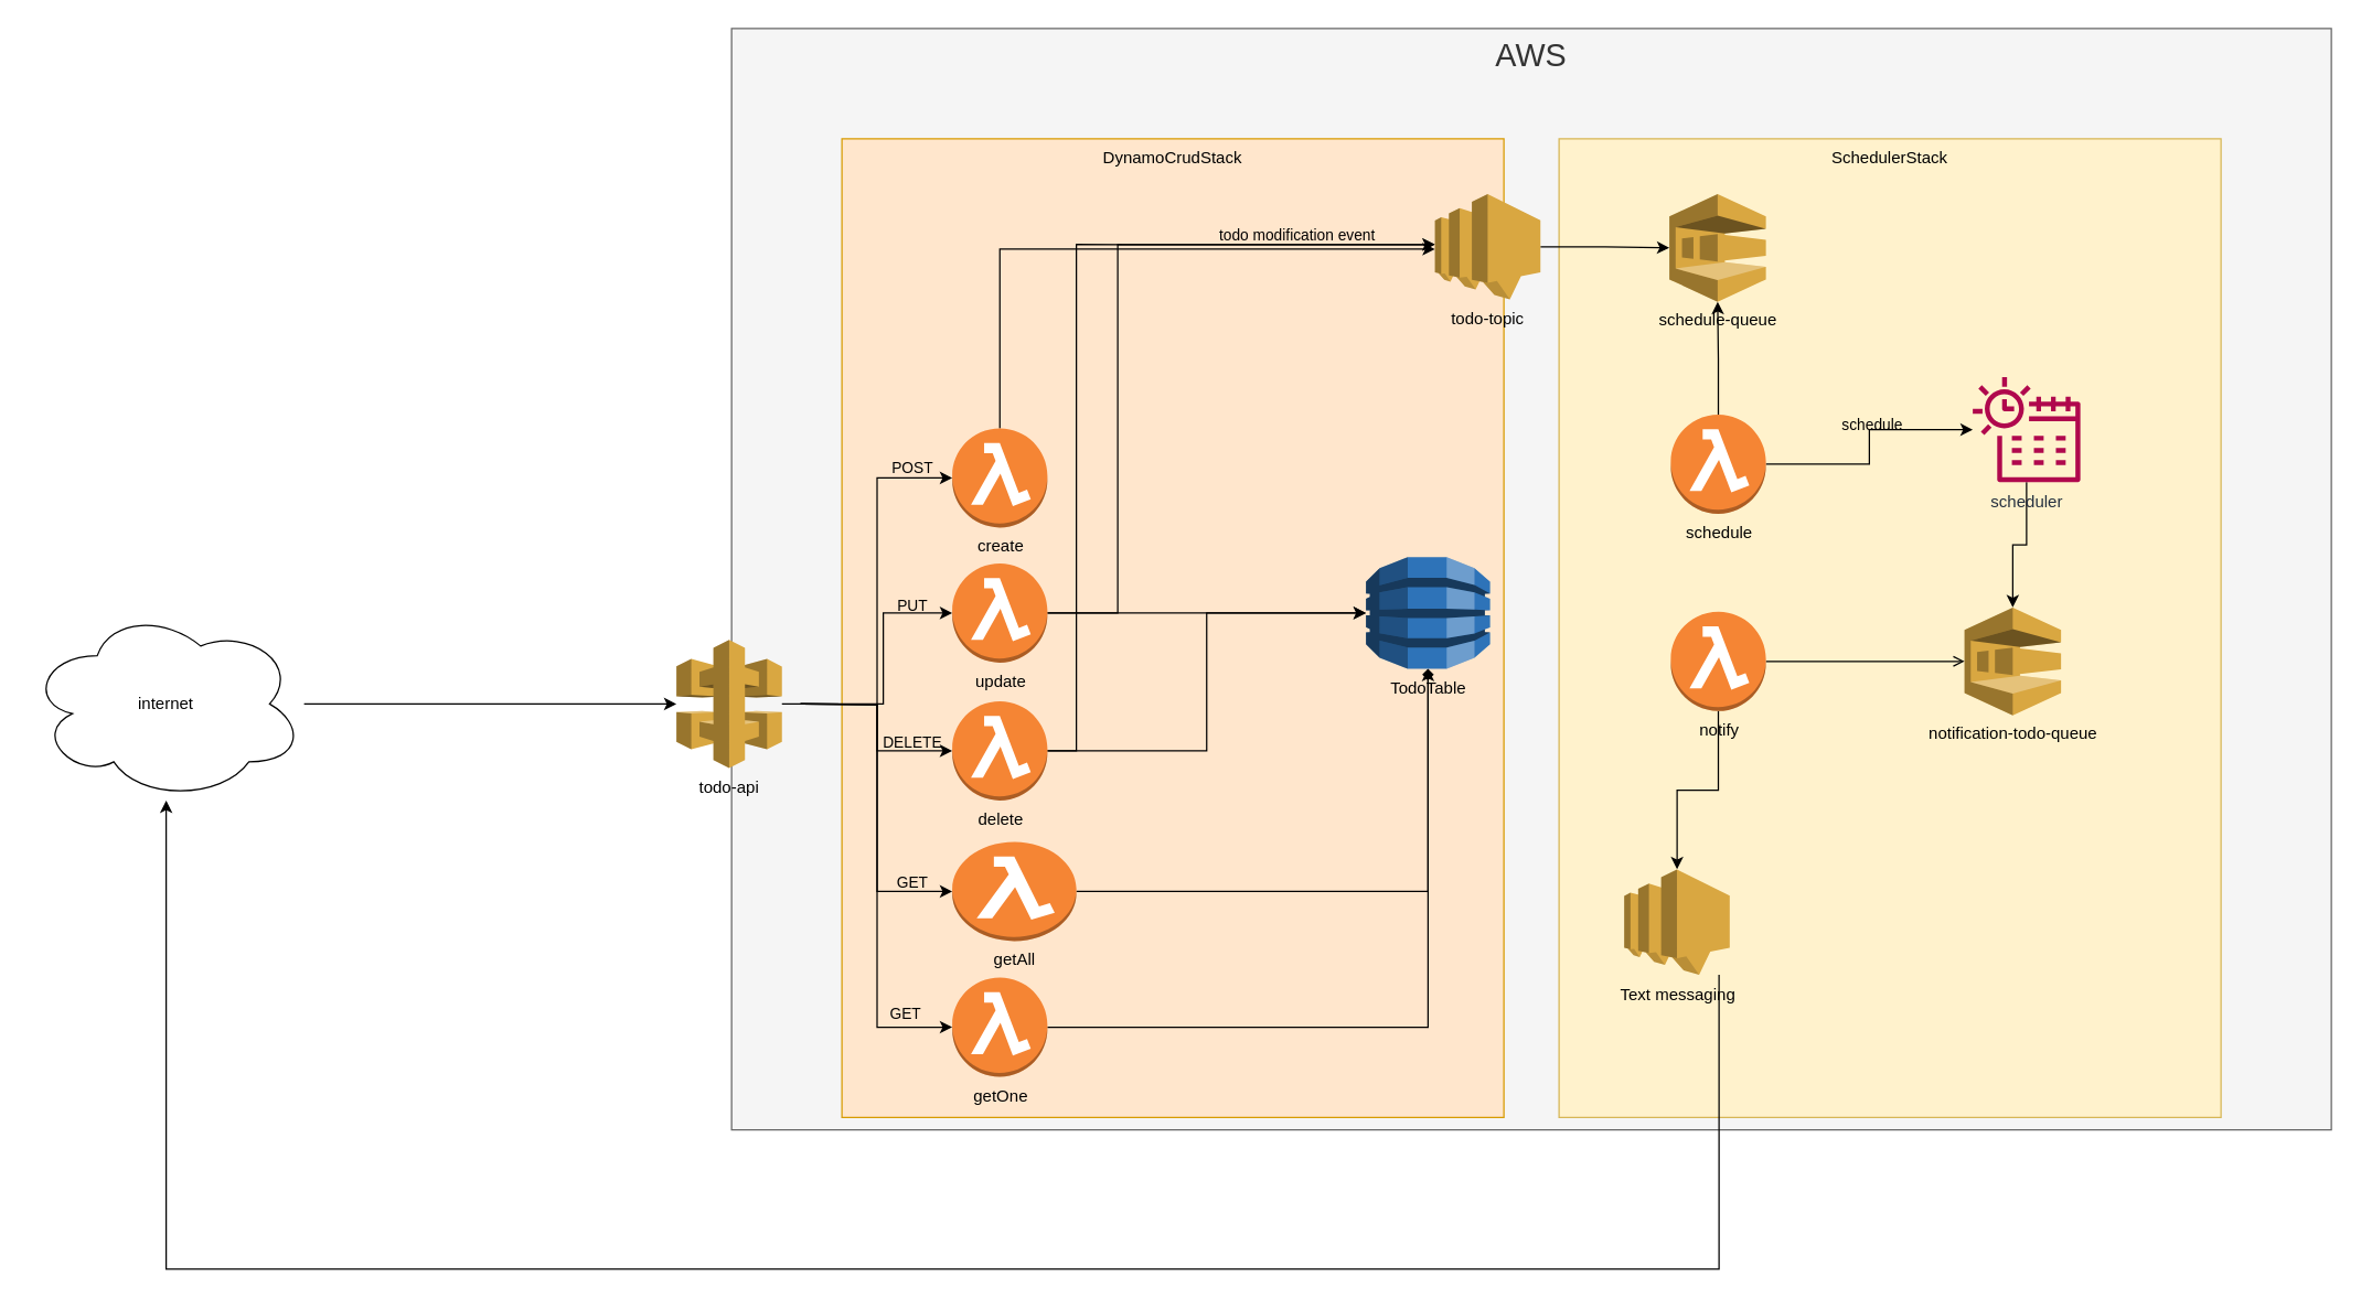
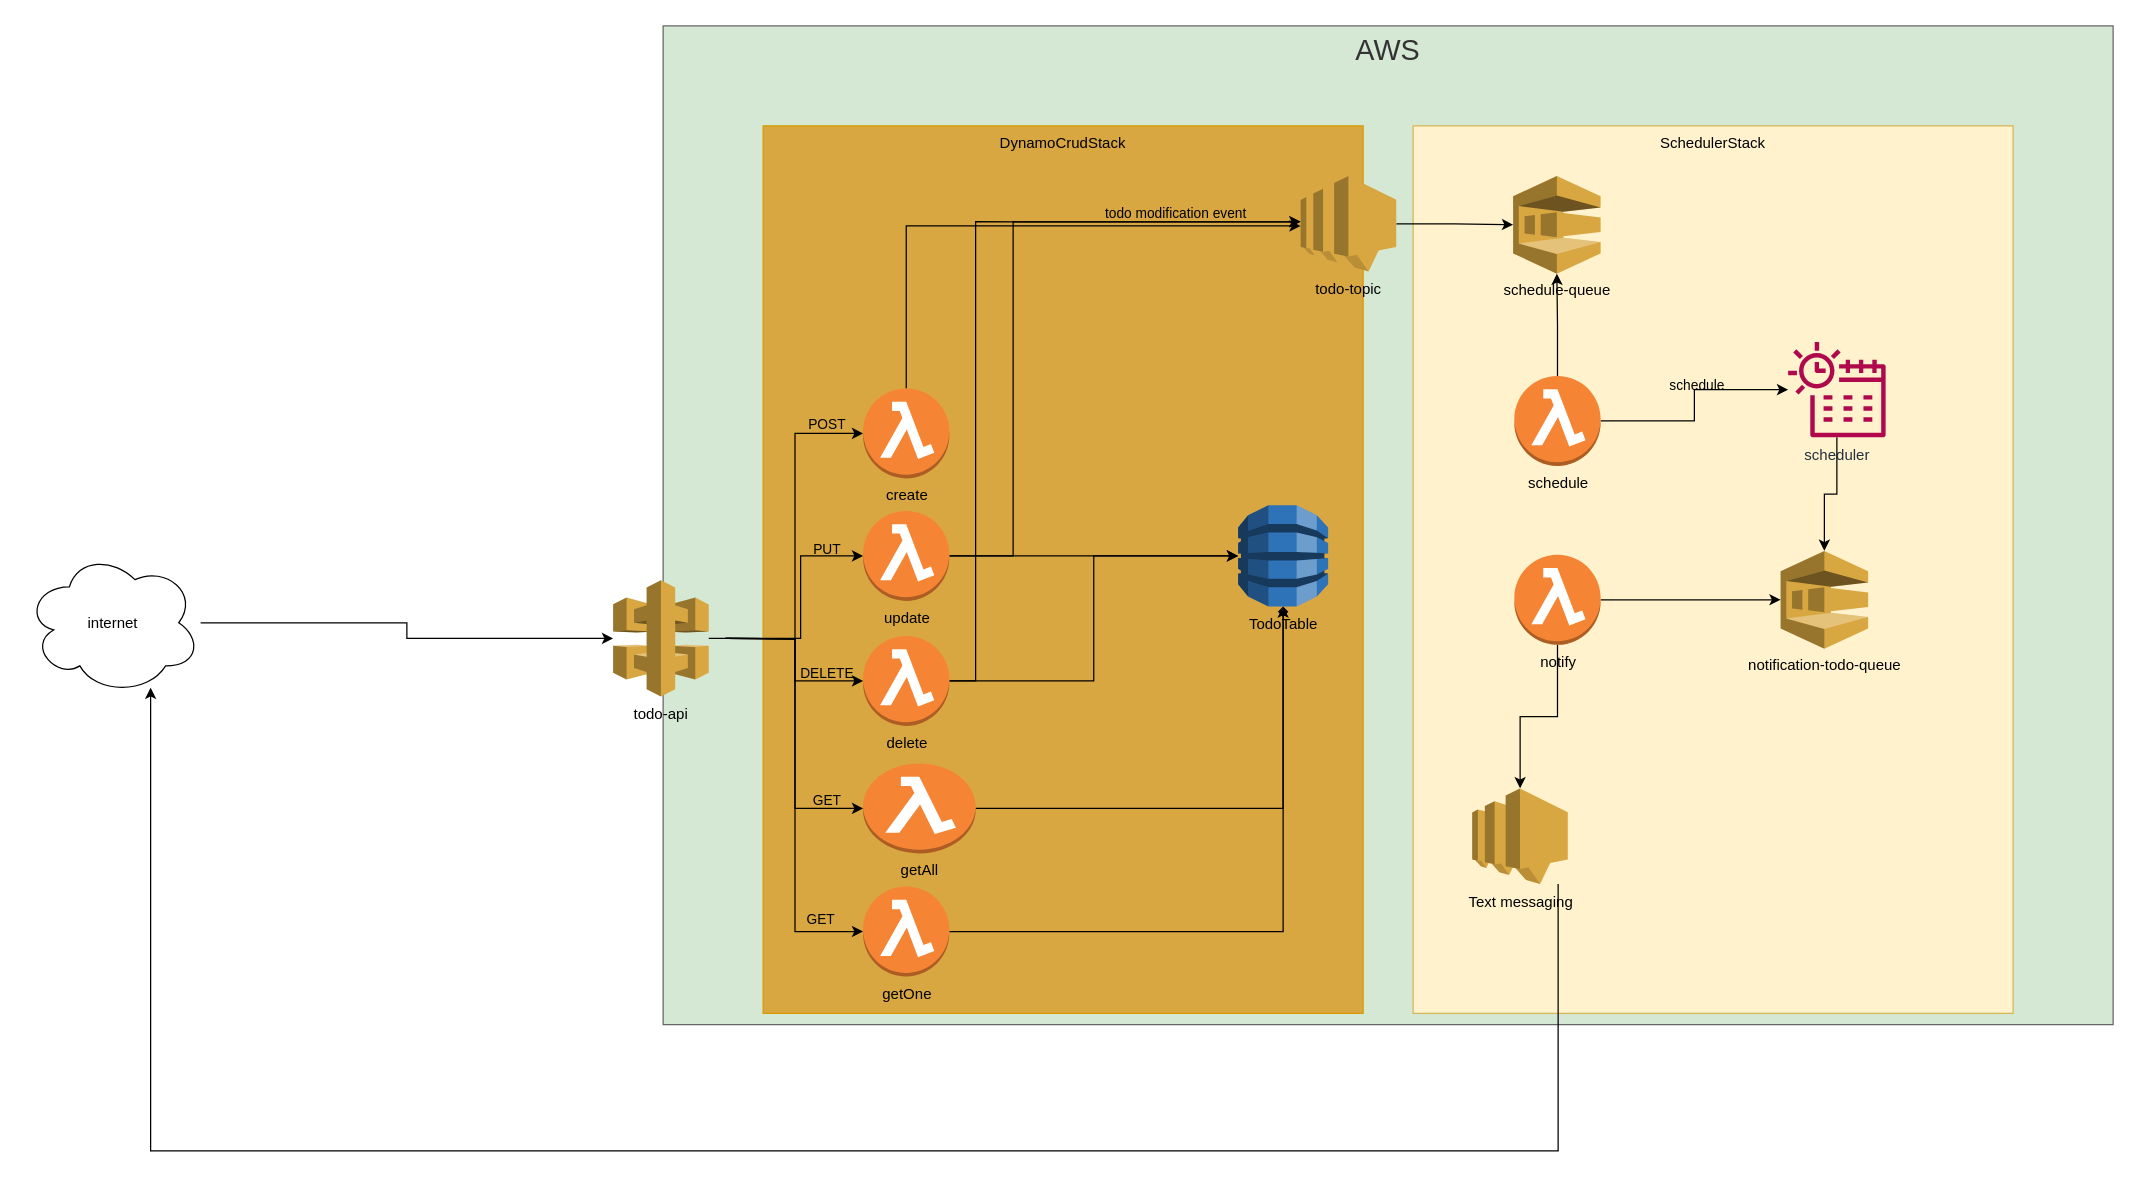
  <mxCell id="0" />
  <mxCell id="1" parent="0" />
- <mxCell id="2" value="AWS" style="rounded=0;whiteSpace=wrap;html=1;verticalAlign=top;fontSize=23;fontStyle=0;fillColor=#f5f5f5;strokeColor=#666666;fontColor=#333333;" vertex="1" parent="1"><mxGeometry x="530" y="20" width="1160" height="799" as="geometry" /></mxCell>
+ <mxCell id="2" value="AWS" style="rounded=0;whiteSpace=wrap;html=1;verticalAlign=top;fontSize=23;fontStyle=0;fillColor=#d5e8d4;strokeColor=#666666;fontColor=#333333;" vertex="1" parent="1"><mxGeometry x="530" y="20" width="1160" height="799" as="geometry" /></mxCell>
  <mxCell id="3" value="SchedulerStack" style="rounded=0;whiteSpace=wrap;html=1;verticalAlign=top;fillColor=#fff2cc;strokeColor=#d6b656;" vertex="1" parent="1"><mxGeometry x="1130" y="100" width="480" height="710" as="geometry" /></mxCell>
- <mxCell id="4" value="DynamoCrudStack" style="rounded=0;whiteSpace=wrap;html=1;verticalAlign=top;fillColor=#ffe6cc;strokeColor=#d79b00;" vertex="1" parent="1"><mxGeometry x="610" y="100" width="480" height="710" as="geometry" /></mxCell>
+ <mxCell id="4" value="DynamoCrudStack" style="rounded=0;whiteSpace=wrap;html=1;verticalAlign=top;fillColor=#d9a741;strokeColor=#d79b00;" vertex="1" parent="1"><mxGeometry x="610" y="100" width="480" height="710" as="geometry" /></mxCell>
  <mxCell id="5" style="edgeStyle=orthogonalEdgeStyle;rounded=0;orthogonalLoop=1;jettySize=auto;html=1;entryX=0;entryY=0.5;entryDx=0;entryDy=0;entryPerimeter=0;" edge="1" parent="1" target="16"><mxGeometry relative="1" as="geometry"><mxPoint x="580" y="510" as="sourcePoint" /></mxGeometry></mxCell>
  <mxCell id="6" value="POST" style="edgeLabel;html=1;align=center;verticalAlign=middle;resizable=0;points=[];labelBackgroundColor=none;" vertex="1" connectable="0" parent="5"><mxGeometry x="0.27" y="-1" relative="1" as="geometry"><mxPoint x="24" y="-54" as="offset" /></mxGeometry></mxCell>
  <mxCell id="7" style="edgeStyle=orthogonalEdgeStyle;rounded=0;orthogonalLoop=1;jettySize=auto;html=1;" edge="1" parent="1" target="23"><mxGeometry relative="1" as="geometry"><mxPoint x="580" y="510" as="sourcePoint" /></mxGeometry></mxCell>
  <mxCell id="8" value="DELETE" style="edgeLabel;html=1;align=center;verticalAlign=middle;resizable=0;points=[];labelBackgroundColor=none;" vertex="1" connectable="0" parent="7"><mxGeometry x="0.417" y="2" relative="1" as="geometry"><mxPoint x="12" y="-5" as="offset" /></mxGeometry></mxCell>
  <mxCell id="9" style="edgeStyle=orthogonalEdgeStyle;rounded=0;orthogonalLoop=1;jettySize=auto;html=1;entryX=0;entryY=0.5;entryDx=0;entryDy=0;entryPerimeter=0;" edge="1" parent="1" target="25"><mxGeometry relative="1" as="geometry"><mxPoint x="580" y="510" as="sourcePoint" /></mxGeometry></mxCell>
  <mxCell id="10" value="GET" style="edgeLabel;html=1;align=center;verticalAlign=middle;resizable=0;points=[];labelBackgroundColor=none;" vertex="1" connectable="0" parent="9"><mxGeometry x="0.285" y="2" relative="1" as="geometry"><mxPoint x="23" y="27" as="offset" /></mxGeometry></mxCell>
  <mxCell id="11" style="edgeStyle=orthogonalEdgeStyle;rounded=0;orthogonalLoop=1;jettySize=auto;html=1;entryX=0;entryY=0.5;entryDx=0;entryDy=0;entryPerimeter=0;" edge="1" parent="1" target="27"><mxGeometry relative="1" as="geometry"><mxPoint x="580" y="510" as="sourcePoint" /></mxGeometry></mxCell>
  <mxCell id="12" value="GET" style="edgeLabel;html=1;align=center;verticalAlign=middle;resizable=0;points=[];labelBackgroundColor=none;" vertex="1" connectable="0" parent="11"><mxGeometry x="0.797" y="1" relative="1" as="geometry"><mxPoint x="1" y="-9" as="offset" /></mxGeometry></mxCell>
  <mxCell id="13" style="edgeStyle=orthogonalEdgeStyle;rounded=0;orthogonalLoop=1;jettySize=auto;html=1;" edge="1" parent="1" source="14" target="31"><mxGeometry relative="1" as="geometry"><mxPoint x="460" y="510" as="targetPoint" /></mxGeometry></mxCell>
- <mxCell id="14" value="internet" style="ellipse;shape=cloud;whiteSpace=wrap;html=1;" vertex="1" parent="1"><mxGeometry x="20" y="440" width="200" height="140" as="geometry" /></mxCell>
+ <mxCell id="14" value="internet" style="ellipse;shape=cloud;whiteSpace=wrap;html=1;" vertex="1" parent="1"><mxGeometry x="20" y="440" width="140" height="115" as="geometry" /></mxCell>
  <mxCell id="15" style="edgeStyle=orthogonalEdgeStyle;rounded=0;orthogonalLoop=1;jettySize=auto;html=1;" edge="1" parent="1" source="16" target="33"><mxGeometry relative="1" as="geometry"><Array as="points"><mxPoint x="725" y="180" /></Array></mxGeometry></mxCell>
  <mxCell id="16" value="create" style="outlineConnect=0;dashed=0;verticalLabelPosition=bottom;verticalAlign=top;align=center;html=1;shape=mxgraph.aws3.lambda_function;fillColor=#F58534;gradientColor=none;" vertex="1" parent="1"><mxGeometry x="690" y="310" width="69" height="72" as="geometry" /></mxCell>
  <mxCell id="17" style="edgeStyle=orthogonalEdgeStyle;rounded=0;orthogonalLoop=1;jettySize=auto;html=1;" edge="1" parent="1" source="19" target="28"><mxGeometry relative="1" as="geometry" /></mxCell>
  <mxCell id="18" style="edgeStyle=orthogonalEdgeStyle;rounded=0;orthogonalLoop=1;jettySize=auto;html=1;entryX=0;entryY=0.48;entryDx=0;entryDy=0;entryPerimeter=0;" edge="1" parent="1" source="19" target="33"><mxGeometry relative="1" as="geometry"><Array as="points"><mxPoint x="810" y="444" /><mxPoint x="810" y="177" /></Array></mxGeometry></mxCell>
  <mxCell id="19" value="update" style="outlineConnect=0;dashed=0;verticalLabelPosition=bottom;verticalAlign=top;align=center;html=1;shape=mxgraph.aws3.lambda_function;fillColor=#F58534;gradientColor=none;" vertex="1" parent="1"><mxGeometry x="690" y="408" width="69" height="72" as="geometry" /></mxCell>
  <mxCell id="20" style="edgeStyle=orthogonalEdgeStyle;rounded=0;orthogonalLoop=1;jettySize=auto;html=1;entryX=0;entryY=0.5;entryDx=0;entryDy=0;entryPerimeter=0;" edge="1" parent="1" source="23" target="28"><mxGeometry relative="1" as="geometry" /></mxCell>
  <mxCell id="21" style="edgeStyle=orthogonalEdgeStyle;rounded=0;orthogonalLoop=1;jettySize=auto;html=1;entryX=0;entryY=0.48;entryDx=0;entryDy=0;entryPerimeter=0;" edge="1" parent="1" source="23" target="33"><mxGeometry relative="1" as="geometry"><Array as="points"><mxPoint x="780" y="544" /><mxPoint x="780" y="177" /></Array></mxGeometry></mxCell>
  <mxCell id="22" value="todo modification event" style="edgeLabel;html=1;align=center;verticalAlign=middle;resizable=0;points=[];labelBackgroundColor=none;" vertex="1" connectable="0" parent="21"><mxGeometry x="0.692" y="-2" relative="1" as="geometry"><mxPoint y="-9" as="offset" /></mxGeometry></mxCell>
  <mxCell id="23" value="delete" style="outlineConnect=0;dashed=0;verticalLabelPosition=bottom;verticalAlign=top;align=center;html=1;shape=mxgraph.aws3.lambda_function;fillColor=#F58534;gradientColor=none;" vertex="1" parent="1"><mxGeometry x="690" y="508" width="69" height="72" as="geometry" /></mxCell>
  <mxCell id="24" style="edgeStyle=orthogonalEdgeStyle;rounded=0;orthogonalLoop=1;jettySize=auto;html=1;" edge="1" parent="1" source="25" target="28"><mxGeometry relative="1" as="geometry" /></mxCell>
  <mxCell id="25" value="getAll" style="outlineConnect=0;dashed=0;verticalLabelPosition=bottom;verticalAlign=top;align=center;html=1;shape=mxgraph.aws3.lambda_function;fillColor=#F58534;gradientColor=none;" vertex="1" parent="1"><mxGeometry x="690" y="610" width="90" height="72" as="geometry" /></mxCell>
  <mxCell id="26" style="edgeStyle=orthogonalEdgeStyle;rounded=0;orthogonalLoop=1;jettySize=auto;html=1;entryX=0.5;entryY=1;entryDx=0;entryDy=0;entryPerimeter=0;endArrow=diamond;" edge="1" parent="1" source="27" target="28"><mxGeometry relative="1" as="geometry" /></mxCell>
  <mxCell id="27" value="getOne" style="outlineConnect=0;dashed=0;verticalLabelPosition=bottom;verticalAlign=top;align=center;html=1;shape=mxgraph.aws3.lambda_function;fillColor=#F58534;gradientColor=none;" vertex="1" parent="1"><mxGeometry x="690" y="708.5" width="69" height="72" as="geometry" /></mxCell>
- <mxCell id="28" value="TodoTable" style="outlineConnect=0;dashed=0;verticalLabelPosition=bottom;verticalAlign=top;align=center;html=1;shape=mxgraph.aws3.dynamo_db;fillColor=#2E73B8;gradientColor=none;" vertex="1" parent="1"><mxGeometry x="990" y="403.5" width="90" height="81" as="geometry" /></mxCell>
+ <mxCell id="28" value="TodoTable" style="outlineConnect=0;dashed=0;verticalLabelPosition=bottom;verticalAlign=top;align=center;html=1;shape=mxgraph.aws3.dynamo_db;fillColor=#2E73B8;gradientColor=none;" vertex="1" parent="1"><mxGeometry x="990" y="403.5" width="72" height="81" as="geometry" /></mxCell>
  <mxCell id="29" style="edgeStyle=orthogonalEdgeStyle;rounded=0;orthogonalLoop=1;jettySize=auto;html=1;entryX=0;entryY=0.5;entryDx=0;entryDy=0;entryPerimeter=0;" edge="1" parent="1"><mxGeometry relative="1" as="geometry"><mxPoint x="566.5" y="510" as="sourcePoint" /><mxPoint x="690" y="444" as="targetPoint" /><Array as="points"><mxPoint x="640" y="510" /><mxPoint x="640" y="444" /></Array></mxGeometry></mxCell>
  <mxCell id="30" value="PUT" style="edgeLabel;html=1;align=center;verticalAlign=middle;resizable=0;points=[];labelBackgroundColor=none;" vertex="1" connectable="0" parent="29"><mxGeometry x="0.673" y="-1" relative="1" as="geometry"><mxPoint x="1" y="-7" as="offset" /></mxGeometry></mxCell>
  <mxCell id="31" value="todo-api" style="outlineConnect=0;dashed=0;verticalLabelPosition=bottom;verticalAlign=top;align=center;html=1;shape=mxgraph.aws3.api_gateway;fillColor=#D9A741;gradientColor=none;" vertex="1" parent="1"><mxGeometry x="490" y="463.5" width="76.5" height="93" as="geometry" /></mxCell>
  <mxCell id="32" style="edgeStyle=orthogonalEdgeStyle;rounded=0;orthogonalLoop=1;jettySize=auto;html=1;entryX=0;entryY=0.5;entryDx=0;entryDy=0;entryPerimeter=0;" edge="1" parent="1" source="33" target="38"><mxGeometry relative="1" as="geometry" /></mxCell>
  <mxCell id="33" value="todo-topic" style="outlineConnect=0;dashed=0;verticalLabelPosition=bottom;verticalAlign=top;align=center;html=1;shape=mxgraph.aws3.sns;fillColor=#D9A741;gradientColor=none;" vertex="1" parent="1"><mxGeometry x="1040" y="140" width="76.5" height="76.5" as="geometry" /></mxCell>
  <mxCell id="34" style="edgeStyle=orthogonalEdgeStyle;rounded=0;orthogonalLoop=1;jettySize=auto;html=1;entryX=0.5;entryY=1;entryDx=0;entryDy=0;entryPerimeter=0;" edge="1" parent="1" source="37" target="38"><mxGeometry relative="1" as="geometry" /></mxCell>
  <mxCell id="35" style="edgeStyle=orthogonalEdgeStyle;rounded=0;orthogonalLoop=1;jettySize=auto;html=1;" edge="1" parent="1" source="37" target="40"><mxGeometry relative="1" as="geometry" /></mxCell>
  <mxCell id="36" value="schedule" style="edgeLabel;html=1;align=center;verticalAlign=middle;resizable=0;points=[];labelBackgroundColor=none;" vertex="1" connectable="0" parent="35"><mxGeometry x="0.114" y="-1" relative="1" as="geometry"><mxPoint y="-7" as="offset" /></mxGeometry></mxCell>
  <mxCell id="37" value="schedule" style="outlineConnect=0;dashed=0;verticalLabelPosition=bottom;verticalAlign=top;align=center;html=1;shape=mxgraph.aws3.lambda_function;fillColor=#F58534;gradientColor=none;" vertex="1" parent="1"><mxGeometry x="1211" y="300" width="69" height="72" as="geometry" /></mxCell>
  <mxCell id="38" value="schedule-queue" style="outlineConnect=0;dashed=0;verticalLabelPosition=bottom;verticalAlign=top;align=center;html=1;shape=mxgraph.aws3.sqs;fillColor=#D9A741;gradientColor=none;" vertex="1" parent="1"><mxGeometry x="1210" y="140" width="70" height="78.25" as="geometry" /></mxCell>
  <mxCell id="39" style="edgeStyle=orthogonalEdgeStyle;rounded=0;orthogonalLoop=1;jettySize=auto;html=1;" edge="1" parent="1" source="40" target="41"><mxGeometry relative="1" as="geometry" /></mxCell>
  <mxCell id="40" value="scheduler" style="sketch=0;outlineConnect=0;fontColor=#232F3E;gradientColor=none;fillColor=#B0084D;strokeColor=none;dashed=0;verticalLabelPosition=bottom;verticalAlign=top;align=center;html=1;fontSize=12;fontStyle=0;aspect=fixed;pointerEvents=1;shape=mxgraph.aws4.eventbridge_scheduler;" vertex="1" parent="1"><mxGeometry x="1430" y="272" width="78" height="78" as="geometry" /></mxCell>
  <mxCell id="41" value="notification-todo-queue" style="outlineConnect=0;dashed=0;verticalLabelPosition=bottom;verticalAlign=top;align=center;html=1;shape=mxgraph.aws3.sqs;fillColor=#D9A741;gradientColor=none;" vertex="1" parent="1"><mxGeometry x="1424" y="440" width="70" height="78.25" as="geometry" /></mxCell>
- <mxCell id="42" style="edgeStyle=orthogonalEdgeStyle;rounded=0;orthogonalLoop=1;jettySize=auto;html=1;entryX=0;entryY=0.5;entryDx=0;entryDy=0;entryPerimeter=0;endArrow=open;" edge="1" parent="1" source="44" target="41"><mxGeometry relative="1" as="geometry" /></mxCell>
+ <mxCell id="42" style="edgeStyle=orthogonalEdgeStyle;rounded=0;orthogonalLoop=1;jettySize=auto;html=1;entryX=0;entryY=0.5;entryDx=0;entryDy=0;entryPerimeter=0;" edge="1" parent="1" source="44" target="41"><mxGeometry relative="1" as="geometry" /></mxCell>
  <mxCell id="43" style="edgeStyle=orthogonalEdgeStyle;rounded=0;orthogonalLoop=1;jettySize=auto;html=1;" edge="1" parent="1" source="44" target="46"><mxGeometry relative="1" as="geometry" /></mxCell>
  <mxCell id="44" value="notify" style="outlineConnect=0;dashed=0;verticalLabelPosition=bottom;verticalAlign=top;align=center;html=1;shape=mxgraph.aws3.lambda_function;fillColor=#F58534;gradientColor=none;" vertex="1" parent="1"><mxGeometry x="1211" y="443.13" width="69" height="72" as="geometry" /></mxCell>
  <mxCell id="45" style="edgeStyle=orthogonalEdgeStyle;rounded=0;orthogonalLoop=1;jettySize=auto;html=1;" edge="1" parent="1" source="46" target="14"><mxGeometry relative="1" as="geometry"><Array as="points"><mxPoint x="1246" y="920" /><mxPoint x="120" y="920" /></Array></mxGeometry></mxCell>
  <mxCell id="46" value="Text messaging" style="outlineConnect=0;dashed=0;verticalLabelPosition=bottom;verticalAlign=top;align=center;html=1;shape=mxgraph.aws3.sns;fillColor=#D9A741;gradientColor=none;" vertex="1" parent="1"><mxGeometry x="1177.25" y="630" width="76.5" height="76.5" as="geometry" /></mxCell>
